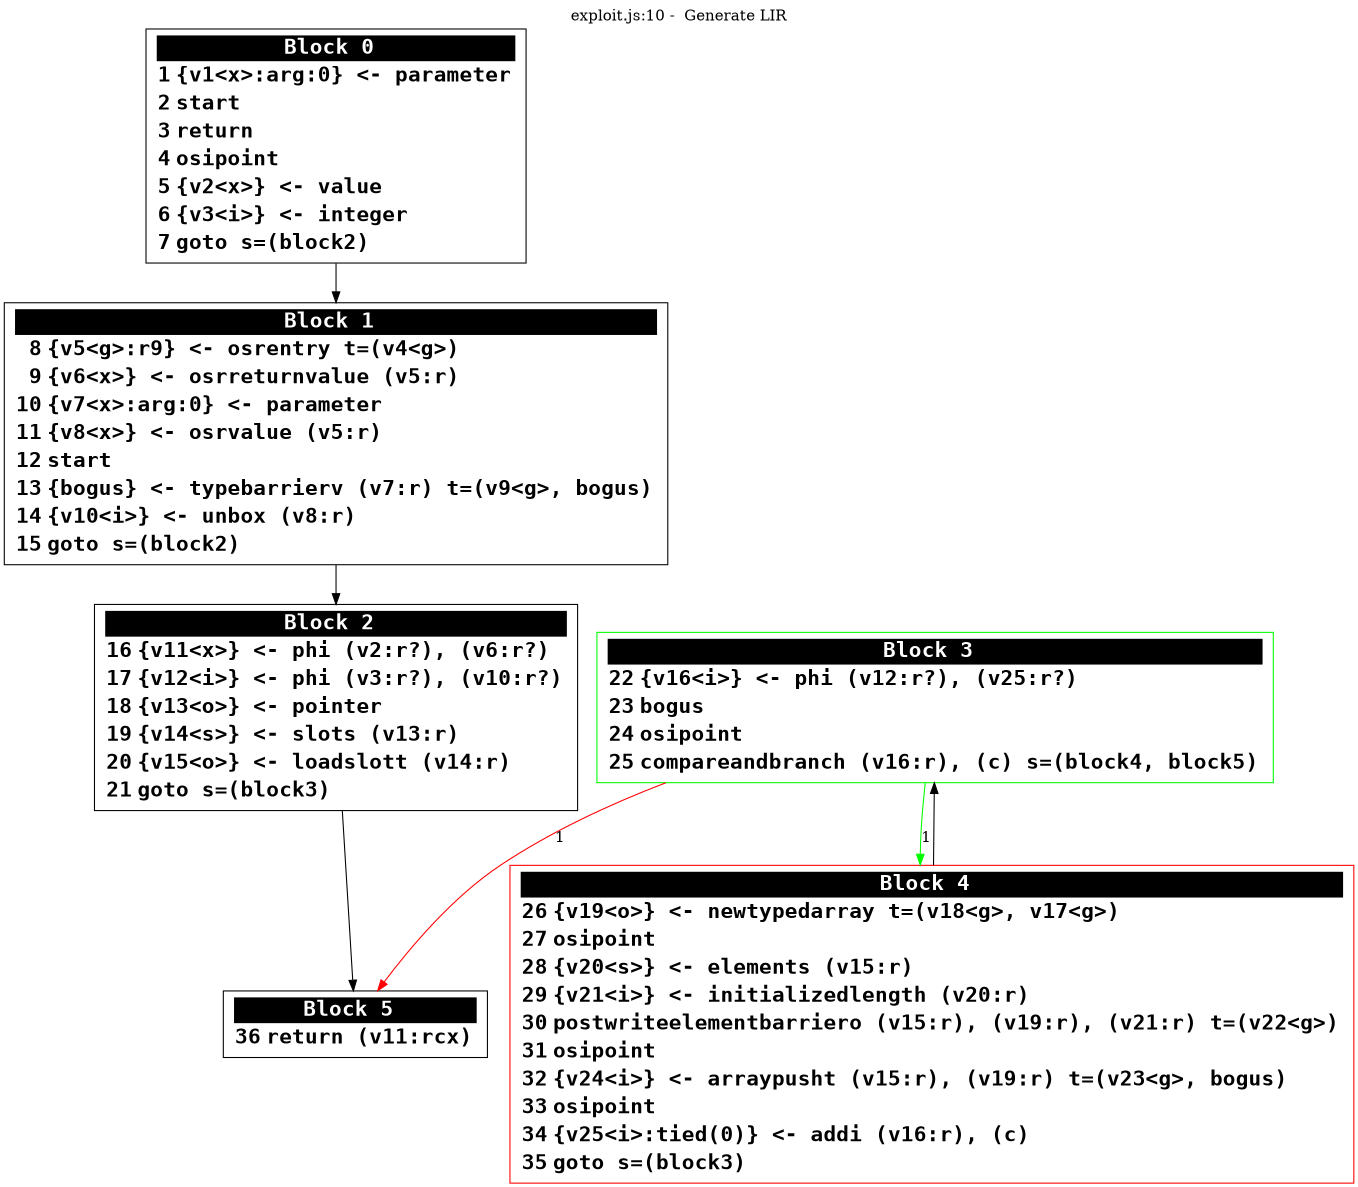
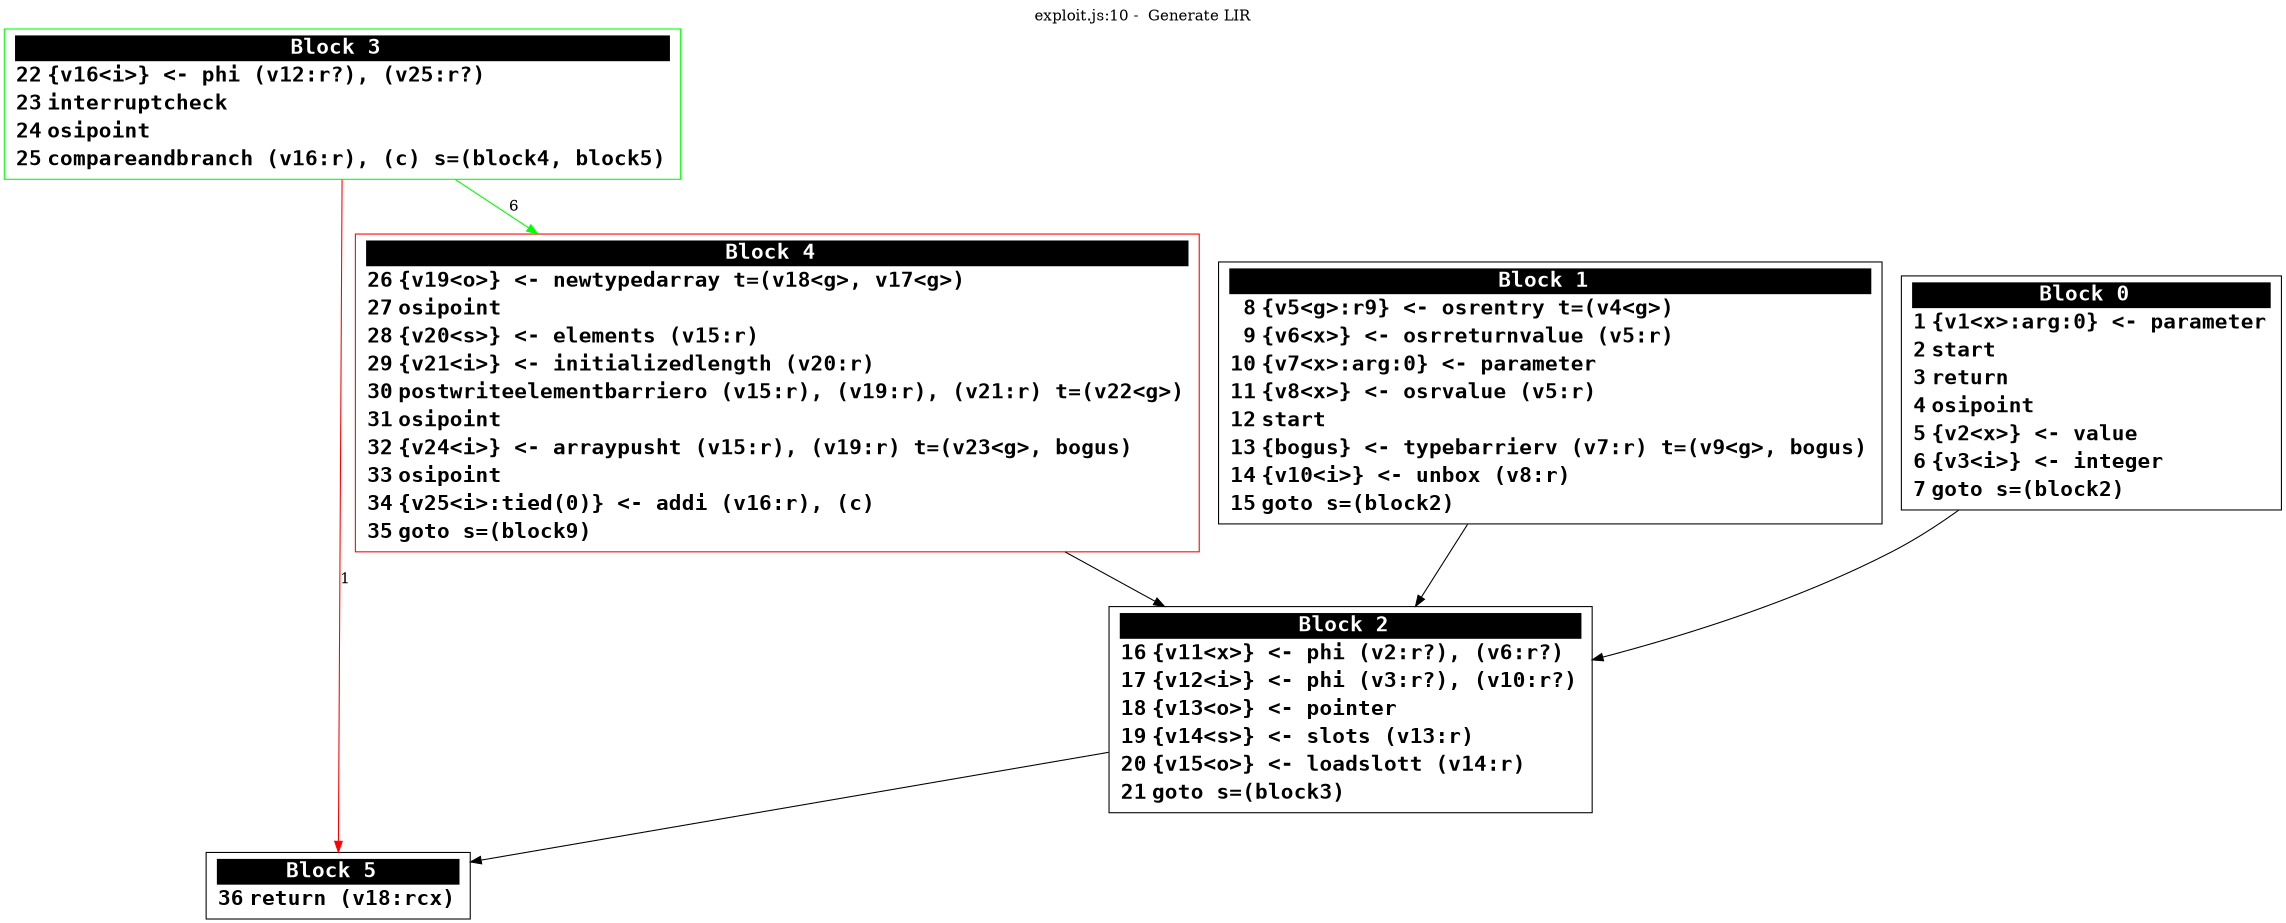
  digraph {
    label="exploit.js:10 -  Generate LIR"
    labelfontsize=30
    labelloc=t
    rankdir=TB
    splines=true
    node [fontname="Consolas Bold" fontsize=20 shape=box]
    n1 [label=<<table border="0" cellborder="0" cellpadding="1"><tr><td align="center" bgcolor="black" colspan="3"><font color="white">Block 0 </font></td></tr><tr><td align="right" port="i1">1</td><td align="left">{v1&lt;x&gt;:arg:0} &lt;- parameter</td></tr><tr><td align="right" port="i2">2</td><td align="left">start</td></tr><tr><td align="right" port="i3">3</td><td align="left">return</td></tr><tr><td align="right" port="i4">4</td><td align="left">osipoint</td></tr><tr><td align="right" port="i5">5</td><td align="left">{v2&lt;x&gt;} &lt;- value</td></tr><tr><td align="right" port="i6">6</td><td align="left">{v3&lt;i&gt;} &lt;- integer</td></tr><tr><td align="right" port="i7">7</td><td align="left">goto s=(block2)</td></tr></table>>]
    n2 [label=<<table border="0" cellborder="0" cellpadding="1"><tr><td align="center" bgcolor="black" colspan="3"><font color="white">Block 2 </font></td></tr><tr><td align="right" port="i16">16</td><td align="left">{v11&lt;x&gt;} &lt;- phi (v2:r?), (v6:r?)</td></tr><tr><td align="right" port="i17">17</td><td align="left">{v12&lt;i&gt;} &lt;- phi (v3:r?), (v10:r?)</td></tr><tr><td align="right" port="i18">18</td><td align="left">{v13&lt;o&gt;} &lt;- pointer</td></tr><tr><td align="right" port="i19">19</td><td align="left">{v14&lt;s&gt;} &lt;- slots (v13:r)</td></tr><tr><td align="right" port="i20">20</td><td align="left">{v15&lt;o&gt;} &lt;- loadslott (v14:r)</td></tr><tr><td align="right" port="i21">21</td><td align="left">goto s=(block3)</td></tr></table>>]
-   n3 [label=<<table border="0" cellborder="0" cellpadding="1"><tr><td align="center" bgcolor="black" colspan="3"><font color="white">Block 5 </font></td></tr><tr><td align="right" port="i36">36</td><td align="left">return (v11:rcx)</td></tr></table>>]
+   n3 [label=<<table border="0" cellborder="0" cellpadding="1"><tr><td align="center" bgcolor="black" colspan="3"><font color="white">Block 5 </font></td></tr><tr><td align="right" port="i36">36</td><td align="left">return (v18:rcx)</td></tr></table>>]
    n4 [label=<<table border="0" cellborder="0" cellpadding="1"><tr><td align="center" bgcolor="black" colspan="3"><font color="white">Block 1 </font></td></tr><tr><td align="right" port="i8">8</td><td align="left">{v5&lt;g&gt;:r9} &lt;- osrentry t=(v4&lt;g&gt;)</td></tr><tr><td align="right" port="i9">9</td><td align="left">{v6&lt;x&gt;} &lt;- osrreturnvalue (v5:r)</td></tr><tr><td align="right" port="i10">10</td><td align="left">{v7&lt;x&gt;:arg:0} &lt;- parameter</td></tr><tr><td align="right" port="i11">11</td><td align="left">{v8&lt;x&gt;} &lt;- osrvalue (v5:r)</td></tr><tr><td align="right" port="i12">12</td><td align="left">start</td></tr><tr><td align="right" port="i13">13</td><td align="left">{bogus} &lt;- typebarrierv (v7:r) t=(v9&lt;g&gt;, bogus)</td></tr><tr><td align="right" port="i14">14</td><td align="left">{v10&lt;i&gt;} &lt;- unbox (v8:r)</td></tr><tr><td align="right" port="i15">15</td><td align="left">goto s=(block2)</td></tr></table>>]
-   n5 [color=green label=<<table border="0" cellborder="0" cellpadding="1"><tr><td align="center" bgcolor="black" colspan="3"><font color="white">Block 3 </font></td></tr><tr><td align="right" port="i22">22</td><td align="left">{v16&lt;i&gt;} &lt;- phi (v12:r?), (v25:r?)</td></tr><tr><td align="right" port="i23">23</td><td align="left">bogus</td></tr><tr><td align="right" port="i24">24</td><td align="left">osipoint</td></tr><tr><td align="right" port="i25">25</td><td align="left">compareandbranch (v16:r), (c) s=(block4, block5)</td></tr></table>>]
-   n6 [color=red label=<<table border="0" cellborder="0" cellpadding="1"><tr><td align="center" bgcolor="black" colspan="3"><font color="white">Block 4 </font></td></tr><tr><td align="right" port="i26">26</td><td align="left">{v19&lt;o&gt;} &lt;- newtypedarray t=(v18&lt;g&gt;, v17&lt;g&gt;)</td></tr><tr><td align="right" port="i27">27</td><td align="left">osipoint</td></tr><tr><td align="right" port="i28">28</td><td align="left">{v20&lt;s&gt;} &lt;- elements (v15:r)</td></tr><tr><td align="right" port="i29">29</td><td align="left">{v21&lt;i&gt;} &lt;- initializedlength (v20:r)</td></tr><tr><td align="right" port="i30">30</td><td align="left">postwriteelementbarriero (v15:r), (v19:r), (v21:r) t=(v22&lt;g&gt;)</td></tr><tr><td align="right" port="i31">31</td><td align="left">osipoint</td></tr><tr><td align="right" port="i32">32</td><td align="left">{v24&lt;i&gt;} &lt;- arraypusht (v15:r), (v19:r) t=(v23&lt;g&gt;, bogus)</td></tr><tr><td align="right" port="i33">33</td><td align="left">osipoint</td></tr><tr><td align="right" port="i34">34</td><td align="left">{v25&lt;i&gt;:tied(0)} &lt;- addi (v16:r), (c)</td></tr><tr><td align="right" port="i35">35</td><td align="left">goto s=(block3)</td></tr></table>>]
-   n1 -> n4
+   n5 [color=green label=<<table border="0" cellborder="0" cellpadding="1"><tr><td align="center" bgcolor="black" colspan="3"><font color="white">Block 3 </font></td></tr><tr><td align="right" port="i22">22</td><td align="left">{v16&lt;i&gt;} &lt;- phi (v12:r?), (v25:r?)</td></tr><tr><td align="right" port="i23">23</td><td align="left">interruptcheck</td></tr><tr><td align="right" port="i24">24</td><td align="left">osipoint</td></tr><tr><td align="right" port="i25">25</td><td align="left">compareandbranch (v16:r), (c) s=(block4, block5)</td></tr></table>>]
+   n6 [color=red label=<<table border="0" cellborder="0" cellpadding="1"><tr><td align="center" bgcolor="black" colspan="3"><font color="white">Block 4 </font></td></tr><tr><td align="right" port="i26">26</td><td align="left">{v19&lt;o&gt;} &lt;- newtypedarray t=(v18&lt;g&gt;, v17&lt;g&gt;)</td></tr><tr><td align="right" port="i27">27</td><td align="left">osipoint</td></tr><tr><td align="right" port="i28">28</td><td align="left">{v20&lt;s&gt;} &lt;- elements (v15:r)</td></tr><tr><td align="right" port="i29">29</td><td align="left">{v21&lt;i&gt;} &lt;- initializedlength (v20:r)</td></tr><tr><td align="right" port="i30">30</td><td align="left">postwriteelementbarriero (v15:r), (v19:r), (v21:r) t=(v22&lt;g&gt;)</td></tr><tr><td align="right" port="i31">31</td><td align="left">osipoint</td></tr><tr><td align="right" port="i32">32</td><td align="left">{v24&lt;i&gt;} &lt;- arraypusht (v15:r), (v19:r) t=(v23&lt;g&gt;, bogus)</td></tr><tr><td align="right" port="i33">33</td><td align="left">osipoint</td></tr><tr><td align="right" port="i34">34</td><td align="left">{v25&lt;i&gt;:tied(0)} &lt;- addi (v16:r), (c)</td></tr><tr><td align="right" port="i35">35</td><td align="left">goto s=(block9)</td></tr></table>>]
+   n1 -> n2
    n2 -> n3
    n4 -> n2
    n5 -> n3 [color=red label=1]
-   n5 -> n6 [color=green label=1]
-   n6 -> n5
+   n5 -> n6 [color=green label=6]
+   n6 -> n2
  }
